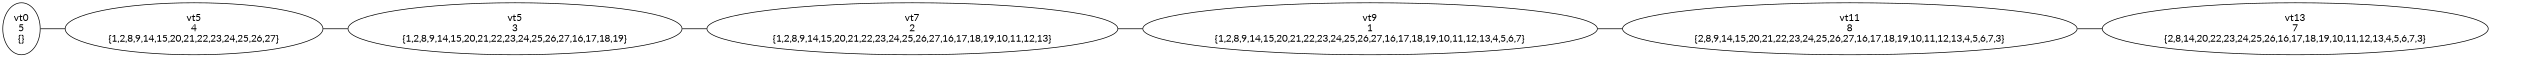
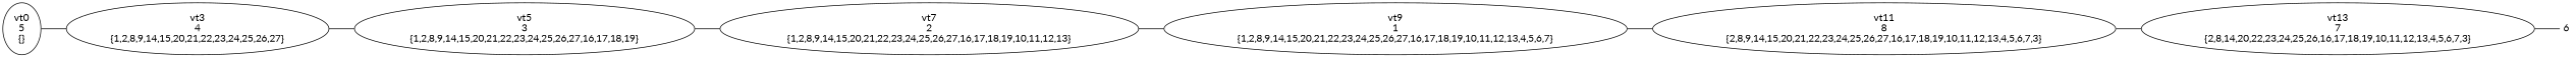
  digraph {
    fontname=Lato
    rankdir=LR
    node [fontname=Lato shape=ellipse]
    edge [arrowhead=none fontname=Lato]
    n1 [label="vt0\n5\n{}"]
-   n2 [label="vt5\n4\n{1,2,8,9,14,15,20,21,22,23,24,25,26,27}"]
+   n2 [label="vt3\n4\n{1,2,8,9,14,15,20,21,22,23,24,25,26,27}"]
    n3 [label="vt5\n3\n{1,2,8,9,14,15,20,21,22,23,24,25,26,27,16,17,18,19}"]
    n4 [label="vt7\n2\n{1,2,8,9,14,15,20,21,22,23,24,25,26,27,16,17,18,19,10,11,12,13}"]
    n5 [label="vt9\n1\n{1,2,8,9,14,15,20,21,22,23,24,25,26,27,16,17,18,19,10,11,12,13,4,5,6,7}"]
    n6 [label="vt11\n8\n{2,8,9,14,15,20,21,22,23,24,25,26,27,16,17,18,19,10,11,12,13,4,5,6,7,3}"]
    n7 [label="vt13\n7\n{2,8,14,20,22,23,24,25,26,16,17,18,19,10,11,12,13,4,5,6,7,3}"]
+   n8 [fixedsize=true fontsize=14 height=.25 label=6 shape=plaintext width=.25]
    n1 -> n2
    n2 -> n3
    n3 -> n4
    n4 -> n5
    n5 -> n6
    n6 -> n7
+   n7 -> n8
  }
